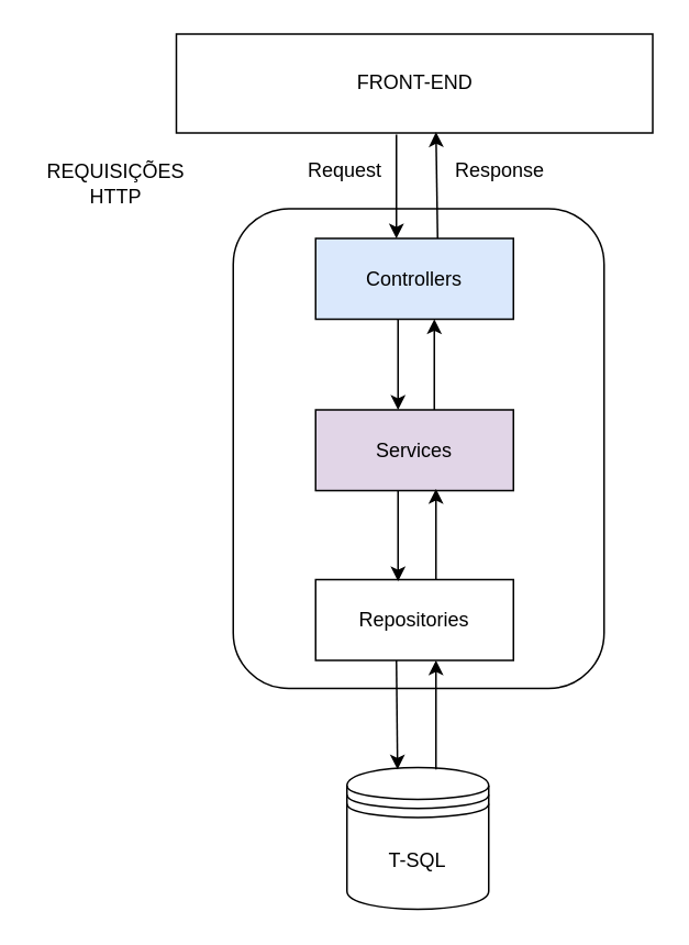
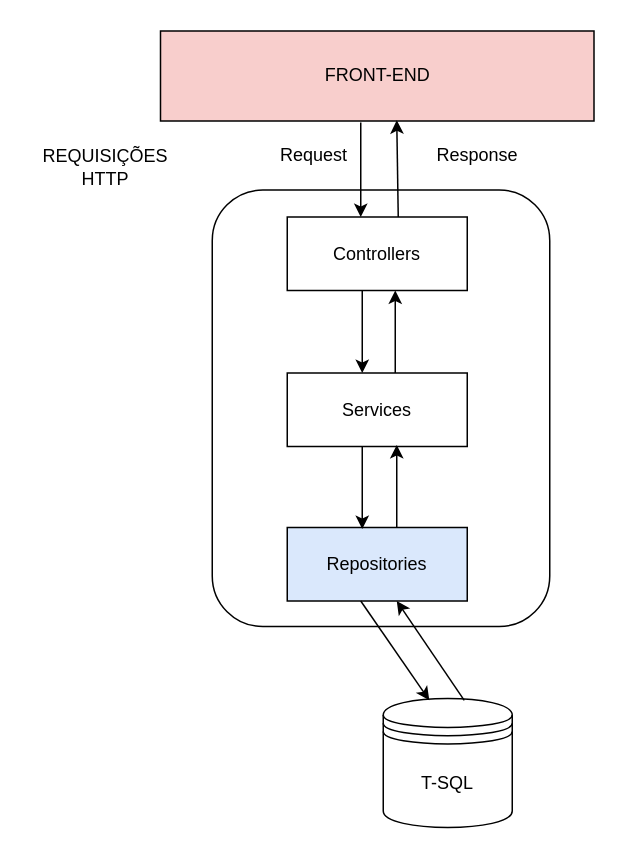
  <mxCell id="0" />
  <mxCell id="1" parent="0" />
  <mxCell id="2" value="" style="rounded=1;whiteSpace=wrap;html=1;" vertex="1" parent="1"><mxGeometry x="141" y="126" width="225" height="291" as="geometry" /></mxCell>
- <mxCell id="3" value="Repositories" style="rounded=0;whiteSpace=wrap;html=1;" vertex="1" parent="1"><mxGeometry x="191" y="351" width="120" height="49" as="geometry" /></mxCell>
- <mxCell id="4" value="T-SQL" style="shape=datastore;whiteSpace=wrap;html=1;" vertex="1" parent="1"><mxGeometry x="210" y="465" width="86" height="86" as="geometry" /></mxCell>
- <mxCell id="5" value="Services" style="rounded=0;whiteSpace=wrap;html=1;fillColor=#e1d5e7;" vertex="1" parent="1"><mxGeometry x="191" y="248" width="120" height="49" as="geometry" /></mxCell>
- <mxCell id="6" value="Controllers" style="rounded=0;whiteSpace=wrap;html=1;fillColor=#dae8fc;" vertex="1" parent="1"><mxGeometry x="191" y="144" width="120" height="49" as="geometry" /></mxCell>
- <mxCell id="7" value="FRONT-END" style="rounded=0;whiteSpace=wrap;html=1;" vertex="1" parent="1"><mxGeometry x="106.5" y="20" width="289" height="60" as="geometry" /></mxCell>
+ <mxCell id="3" value="Repositories" style="rounded=0;whiteSpace=wrap;html=1;fillColor=#dae8fc;" vertex="1" parent="1"><mxGeometry x="191" y="351" width="120" height="49" as="geometry" /></mxCell>
+ <mxCell id="4" value="T-SQL" style="shape=datastore;whiteSpace=wrap;html=1;" vertex="1" parent="1"><mxGeometry x="255" y="465" width="86" height="86" as="geometry" /></mxCell>
+ <mxCell id="5" value="Services" style="rounded=0;whiteSpace=wrap;html=1;" vertex="1" parent="1"><mxGeometry x="191" y="248" width="120" height="49" as="geometry" /></mxCell>
+ <mxCell id="6" value="Controllers" style="rounded=0;whiteSpace=wrap;html=1;" vertex="1" parent="1"><mxGeometry x="191" y="144" width="120" height="49" as="geometry" /></mxCell>
+ <mxCell id="7" value="FRONT-END" style="rounded=0;whiteSpace=wrap;html=1;fillColor=#f8cecc;" vertex="1" parent="1"><mxGeometry x="106.5" y="20" width="289" height="60" as="geometry" /></mxCell>
  <mxCell id="8" value="" style="endArrow=classic;html=1;rounded=0;exitX=0.75;exitY=0;exitDx=0;exitDy=0;entryX=0.75;entryY=1;entryDx=0;entryDy=0;" edge="1" parent="1"><mxGeometry width="50" height="50" relative="1" as="geometry"><mxPoint x="263" y="248" as="sourcePoint" /><mxPoint x="263" y="193" as="targetPoint" /></mxGeometry></mxCell>
  <mxCell id="9" value="" style="endArrow=classic;html=1;rounded=0;exitX=0.25;exitY=1;exitDx=0;exitDy=0;entryX=0.25;entryY=0;entryDx=0;entryDy=0;" edge="1" parent="1"><mxGeometry width="50" height="50" relative="1" as="geometry"><mxPoint x="241" y="193" as="sourcePoint" /><mxPoint x="241" y="248" as="targetPoint" /></mxGeometry></mxCell>
  <mxCell id="10" value="" style="endArrow=classic;html=1;rounded=0;exitX=0.75;exitY=0;exitDx=0;exitDy=0;entryX=0.75;entryY=1;entryDx=0;entryDy=0;" edge="1" parent="1"><mxGeometry width="50" height="50" relative="1" as="geometry"><mxPoint x="264" y="351" as="sourcePoint" /><mxPoint x="264" y="296" as="targetPoint" /></mxGeometry></mxCell>
  <mxCell id="11" value="" style="endArrow=classic;html=1;rounded=0;exitX=0.75;exitY=0;exitDx=0;exitDy=0;entryX=0.545;entryY=0.992;entryDx=0;entryDy=0;entryPerimeter=0;" edge="1" parent="1" target="7"><mxGeometry width="50" height="50" relative="1" as="geometry"><mxPoint x="265" y="144" as="sourcePoint" /><mxPoint x="265" y="89" as="targetPoint" /></mxGeometry></mxCell>
  <mxCell id="12" value="" style="endArrow=classic;html=1;rounded=0;exitX=0.628;exitY=0.014;exitDx=0;exitDy=0;entryX=0.75;entryY=1;entryDx=0;entryDy=0;exitPerimeter=0;" edge="1" parent="1" source="4"><mxGeometry width="50" height="50" relative="1" as="geometry"><mxPoint x="264" y="455" as="sourcePoint" /><mxPoint x="264" y="400" as="targetPoint" /></mxGeometry></mxCell>
  <mxCell id="13" value="" style="endArrow=classic;html=1;rounded=0;exitX=0.25;exitY=1;exitDx=0;exitDy=0;entryX=0.25;entryY=0;entryDx=0;entryDy=0;" edge="1" parent="1"><mxGeometry width="50" height="50" relative="1" as="geometry"><mxPoint x="241" y="297" as="sourcePoint" /><mxPoint x="241" y="352" as="targetPoint" /></mxGeometry></mxCell>
  <mxCell id="14" value="" style="endArrow=classic;html=1;rounded=0;exitX=0.25;exitY=1;exitDx=0;exitDy=0;entryX=0.357;entryY=0.014;entryDx=0;entryDy=0;entryPerimeter=0;" edge="1" parent="1" target="4"><mxGeometry width="50" height="50" relative="1" as="geometry"><mxPoint x="240" y="400" as="sourcePoint" /><mxPoint x="240" y="455" as="targetPoint" /></mxGeometry></mxCell>
  <mxCell id="15" value="" style="endArrow=classic;html=1;rounded=0;entryX=0.25;entryY=0;entryDx=0;entryDy=0;" edge="1" parent="1"><mxGeometry width="50" height="50" relative="1" as="geometry"><mxPoint x="240" y="81" as="sourcePoint" /><mxPoint x="240" y="144" as="targetPoint" /></mxGeometry></mxCell>
  <mxCell id="16" value="REQUISIÇÕES HTTP" style="text;html=1;strokeColor=none;fillColor=none;align=center;verticalAlign=middle;whiteSpace=wrap;rounded=0;" vertex="1" parent="1"><mxGeometry x="20" y="96" width="100" height="30" as="geometry" /></mxCell>
  <mxCell id="17" value="Request" style="text;html=1;strokeColor=none;fillColor=none;align=center;verticalAlign=middle;whiteSpace=wrap;rounded=0;" vertex="1" parent="1"><mxGeometry x="179" y="88" width="60" height="30" as="geometry" /></mxCell>
- <mxCell id="18" value="Response" style="text;html=1;strokeColor=none;fillColor=none;align=center;verticalAlign=middle;whiteSpace=wrap;rounded=0;" vertex="1" parent="1"><mxGeometry x="273" y="88" width="60" height="30" as="geometry" /></mxCell>
+ <mxCell id="18" value="Response" style="text;html=1;strokeColor=none;fillColor=none;align=center;verticalAlign=middle;whiteSpace=wrap;rounded=0;" vertex="1" parent="1"><mxGeometry x="288" y="88" width="60" height="30" as="geometry" /></mxCell>
